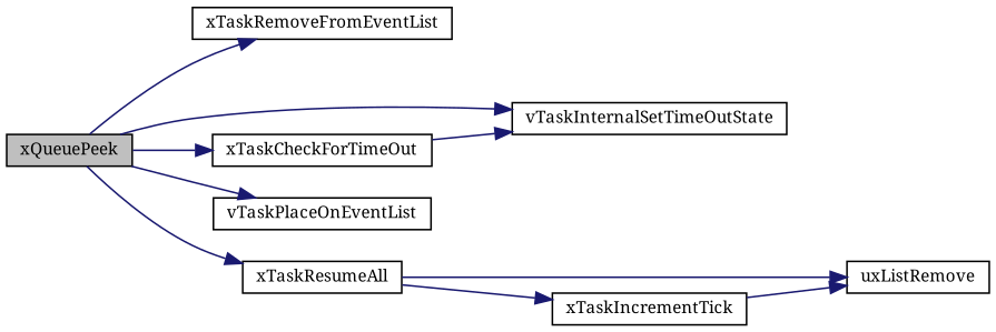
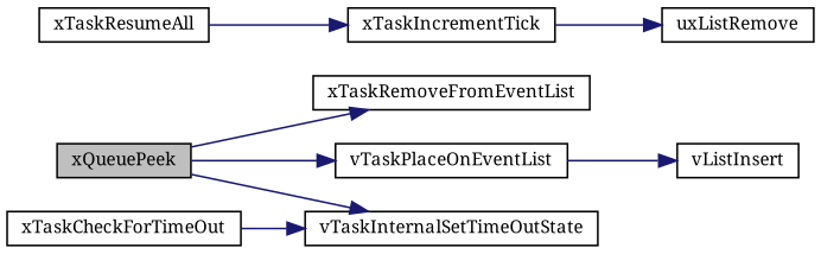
  digraph {
    fontname="Noto Serif"
    rankdir=LR
    node [color=black fillcolor=white fontname="Noto Serif" fontsize=10 shape=record style=filled]
    edge [color=midnightblue fontname="Noto Serif" fontsize=10 labelfontname=Helvetica labelfontsize=10 style=solid]
    n1 [fillcolor=grey75 fontcolor=black height=0.2 label=xQueuePeek width=0.4]
    n2 [height=0.2 label=xTaskRemoveFromEventList width=0.4]
    n3 [height=0.2 label=vTaskInternalSetTimeOutState width=0.4]
    n4 [height=0.2 label=xTaskCheckForTimeOut width=0.4]
    n5 [height=0.2 label=vTaskPlaceOnEventList width=0.4]
    n6 [height=0.2 label=xTaskResumeAll width=0.4]
+   n7 [height=0.2 label=vListInsert width=0.4]
    n8 [height=0.2 label=uxListRemove width=0.4]
    n9 [height=0.2 label=xTaskIncrementTick width=0.4]
    n1 -> n2
    n1 -> n3
-   n1 -> n4
    n1 -> n5
-   n1 -> n6
    n4 -> n3
-   n6 -> n8
+   n5 -> n7
    n6 -> n9
    n9 -> n8
  }
